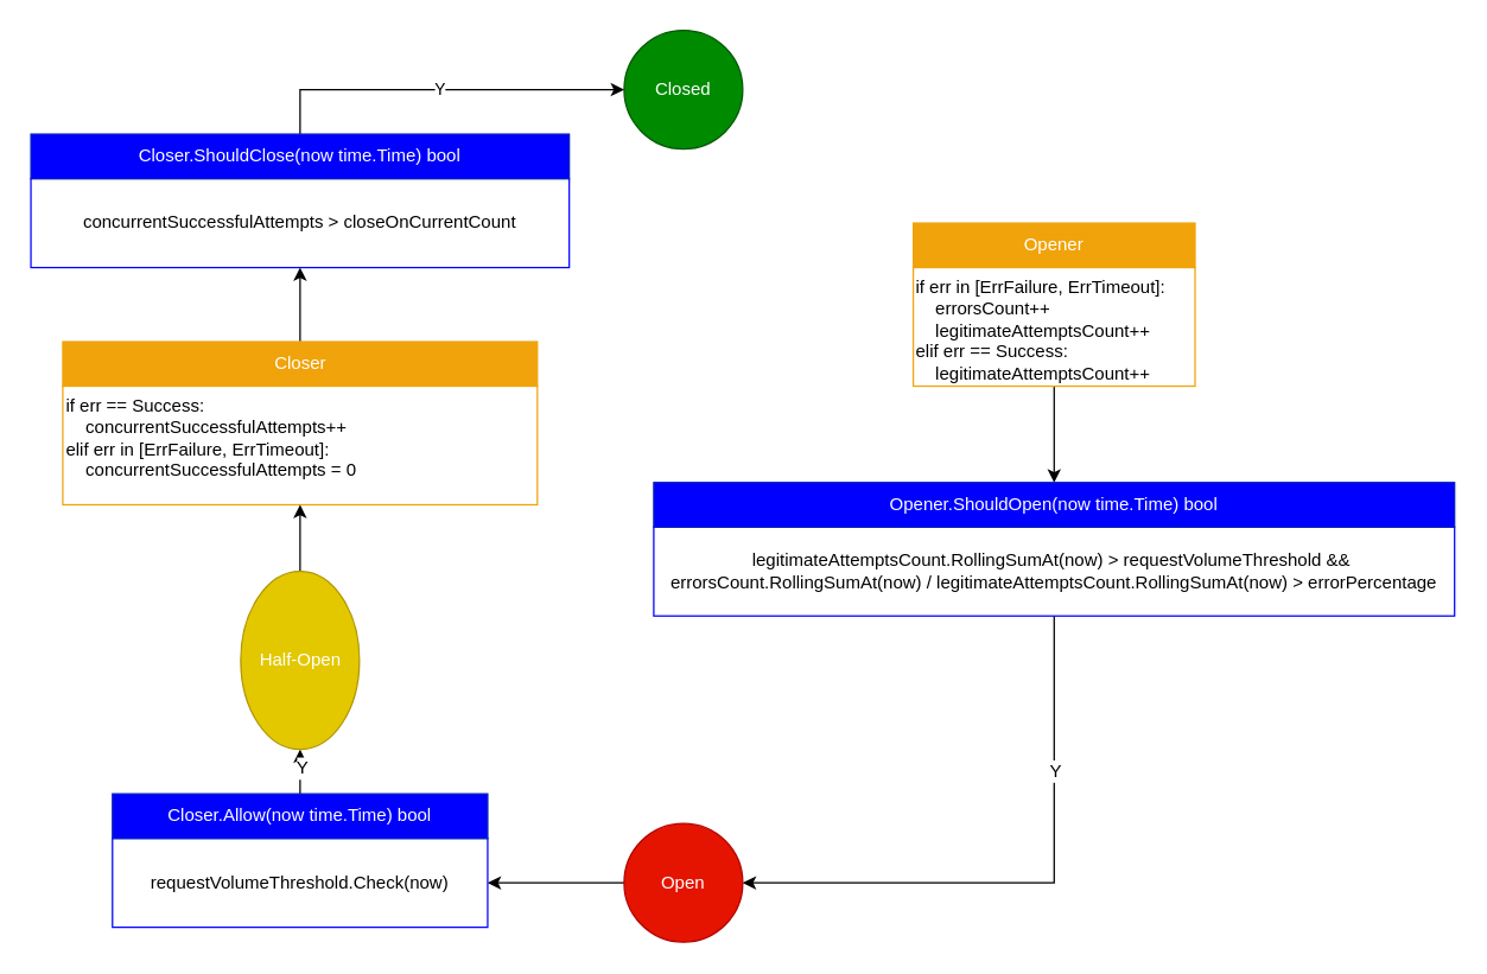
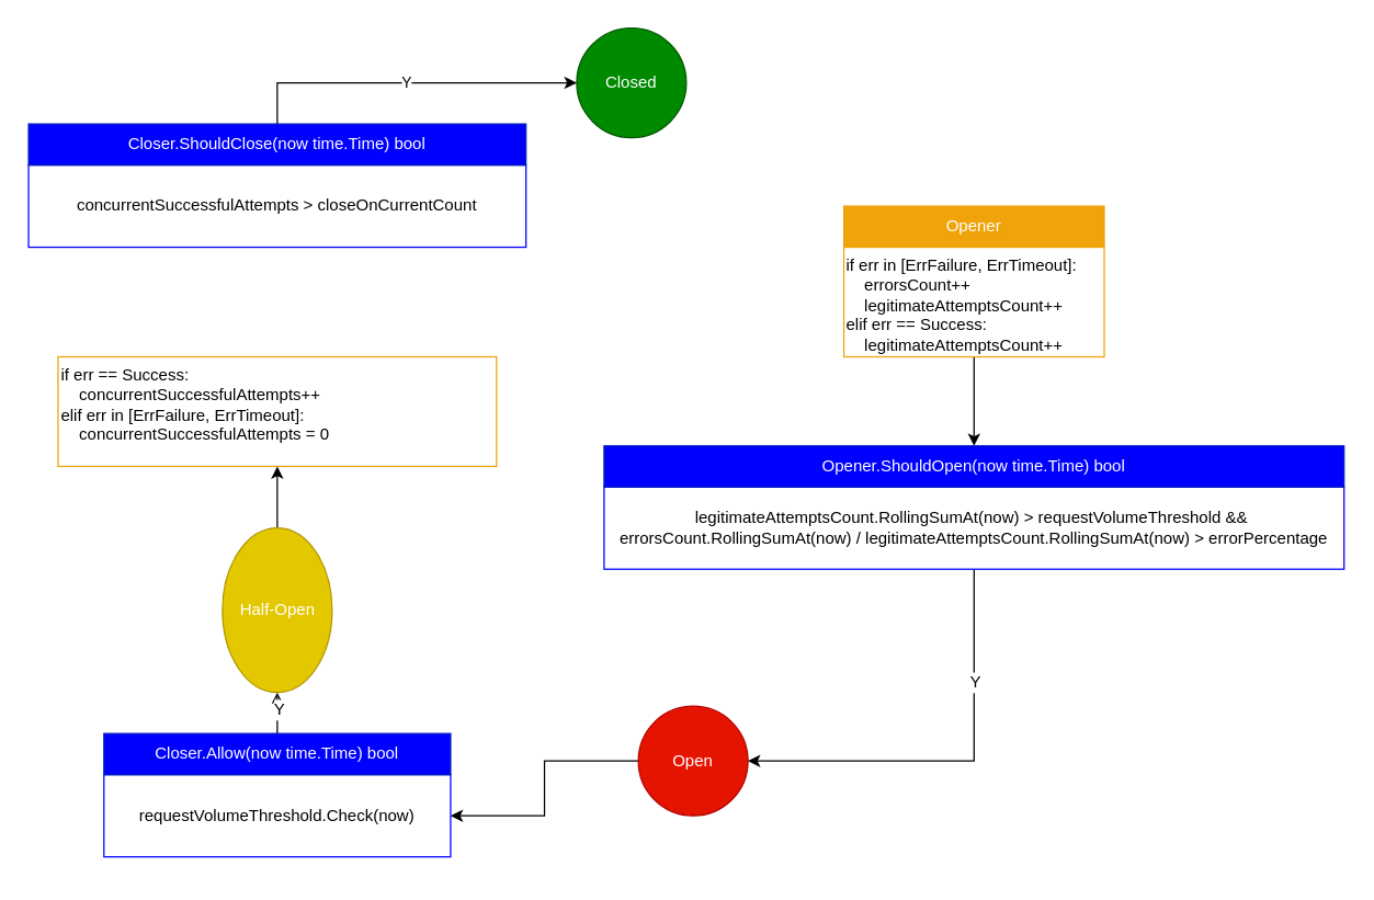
  <mxCell id="0" />
  <mxCell id="1" parent="0" />
  <mxCell id="2" value="Closed" style="ellipse;whiteSpace=wrap;html=1;aspect=fixed;fillColor=#008a00;strokeColor=#005700;fontColor=#ffffff;" vertex="1" parent="1"><mxGeometry x="420" y="20" width="80" height="80" as="geometry" /></mxCell>
  <mxCell id="3" style="edgeStyle=orthogonalEdgeStyle;rounded=0;orthogonalLoop=1;jettySize=auto;html=1;entryX=1;entryY=0.5;entryDx=0;entryDy=0;fontColor=#FFFFFF;" edge="1" parent="1" source="4" target="12"><mxGeometry relative="1" as="geometry" /></mxCell>
- <mxCell id="4" value="Open" style="ellipse;whiteSpace=wrap;html=1;aspect=fixed;fillColor=#e51400;strokeColor=#B20000;fontColor=#ffffff;" vertex="1" parent="1"><mxGeometry x="420" y="555" width="80" height="80" as="geometry" /></mxCell>
+ <mxCell id="4" value="Open" style="ellipse;whiteSpace=wrap;html=1;aspect=fixed;fillColor=#e51400;strokeColor=#B20000;fontColor=#ffffff;" vertex="1" parent="1"><mxGeometry x="465" y="515" width="80" height="80" as="geometry" /></mxCell>
  <mxCell id="5" value="&lt;span style=&quot;background-color: rgb(240 , 163 , 10)&quot;&gt;Opener&lt;/span&gt;" style="rounded=0;whiteSpace=wrap;html=1;fillColor=#f0a30a;strokeColor=#F0A30A;fontColor=#ffffff;" vertex="1" parent="1"><mxGeometry x="615" y="150" width="190" height="30" as="geometry" /></mxCell>
  <mxCell id="6" style="rounded=0;orthogonalLoop=1;jettySize=auto;html=1;edgeStyle=orthogonalEdgeStyle;" edge="1" parent="1" source="7" target="11"><mxGeometry relative="1" as="geometry" /></mxCell>
  <mxCell id="7" value="if err in [ErrFailure, ErrTimeout]:&lt;br&gt;&amp;nbsp; &amp;nbsp; errorsCount++&lt;br&gt;&amp;nbsp; &amp;nbsp; legitimateAttemptsCount++&lt;br&gt;elif err == Success:&lt;br&gt;&amp;nbsp; &amp;nbsp; legitimateAttemptsCount++" style="rounded=0;whiteSpace=wrap;html=1;align=left;labelPosition=center;verticalLabelPosition=middle;verticalAlign=top;strokeColor=#F0A30A;" vertex="1" parent="1"><mxGeometry x="615" y="180" width="190" height="80" as="geometry" /></mxCell>
  <mxCell id="8" style="edgeStyle=orthogonalEdgeStyle;rounded=0;orthogonalLoop=1;jettySize=auto;html=1;entryX=1;entryY=0.5;entryDx=0;entryDy=0;exitX=0.5;exitY=1;exitDx=0;exitDy=0;" edge="1" parent="1" source="10" target="4"><mxGeometry relative="1" as="geometry"><mxPoint x="765" y="370" as="sourcePoint" /></mxGeometry></mxCell>
  <mxCell id="9" value="&lt;font color=&quot;#000000&quot;&gt;Y&lt;/font&gt;" style="text;html=1;resizable=0;points=[];align=center;verticalAlign=middle;labelBackgroundColor=#ffffff;fontColor=#FFFFFF;" vertex="1" connectable="0" parent="8"><mxGeometry x="-0.48" y="-72" relative="1" as="geometry"><mxPoint x="72" y="3" as="offset" /></mxGeometry></mxCell>
  <mxCell id="10" value="&lt;span style=&quot;background-color: rgb(255 , 255 , 255)&quot;&gt;legitimateAttemptsCount.RollingSumAt(now) &amp;gt;&amp;nbsp;requestVolumeThreshold &amp;amp;&amp;amp;&amp;nbsp;&lt;/span&gt;&lt;br&gt;&lt;span style=&quot;background-color: rgb(255 , 255 , 255)&quot;&gt;errorsCount.RollingSumAt(now) / legitimateAttemptsCount.RollingSumAt(now)&amp;nbsp;&lt;/span&gt;&lt;span style=&quot;background-color: rgb(255 , 255 , 255)&quot;&gt;&amp;gt; errorPercentage&lt;/span&gt;" style="rounded=0;whiteSpace=wrap;html=1;strokeColor=#0000FF;" vertex="1" parent="1"><mxGeometry x="440" y="355" width="540" height="60" as="geometry" /></mxCell>
  <mxCell id="11" value="&lt;span style=&quot;background-color: rgb(0 , 0 , 255)&quot;&gt;Opener.ShouldOpen(now time.Time) bool&lt;/span&gt;" style="rounded=0;whiteSpace=wrap;html=1;fillColor=#0000FF;strokeColor=#001DBC;fontColor=#FFFFFF;" vertex="1" parent="1"><mxGeometry x="440" y="325" width="540" height="30" as="geometry" /></mxCell>
  <mxCell id="12" value="requestVolumeThreshold.Check(now)" style="rounded=0;whiteSpace=wrap;html=1;strokeColor=#0000FF;" vertex="1" parent="1"><mxGeometry x="75" y="565" width="253" height="60" as="geometry" /></mxCell>
- <mxCell id="13" style="edgeStyle=orthogonalEdgeStyle;rounded=0;orthogonalLoop=1;jettySize=auto;html=1;entryX=0.5;entryY=1;entryDx=0;entryDy=0;fontColor=#FFFFFF;" edge="1" parent="1" source="15" target="23"><mxGeometry relative="1" as="geometry" /></mxCell>
+ <mxCell id="13" style="edgeStyle=orthogonalEdgeStyle;rounded=0;orthogonalLoop=1;jettySize=auto;html=1;entryX=0.5;entryY=1;entryDx=0;entryDy=0;fontColor=#FFFFFF;endArrow=open;" edge="1" parent="1" source="15" target="23"><mxGeometry relative="1" as="geometry" /></mxCell>
  <mxCell id="14" value="&lt;font color=&quot;#000000&quot;&gt;Y&lt;/font&gt;" style="text;html=1;resizable=0;points=[];align=center;verticalAlign=middle;labelBackgroundColor=#ffffff;fontColor=#FFFFFF;" vertex="1" connectable="0" parent="13"><mxGeometry x="-0.103" y="1" relative="1" as="geometry"><mxPoint as="offset" /></mxGeometry></mxCell>
  <mxCell id="15" value="&lt;span style=&quot;background-color: rgb(0 , 0 , 255)&quot;&gt;Closer.Allow(now time.Time) bool&lt;/span&gt;" style="rounded=0;whiteSpace=wrap;html=1;fillColor=#0000FF;strokeColor=#001DBC;fontColor=#FFFFFF;" vertex="1" parent="1"><mxGeometry x="75" y="535" width="253" height="30" as="geometry" /></mxCell>
- <mxCell id="16" style="edgeStyle=orthogonalEdgeStyle;rounded=0;orthogonalLoop=1;jettySize=auto;html=1;fontColor=#FFFFFF;" edge="1" parent="1" source="17" target="20"><mxGeometry relative="1" as="geometry" /></mxCell>
- <mxCell id="17" value="&lt;span style=&quot;background-color: rgb(240 , 163 , 10)&quot;&gt;Closer&lt;/span&gt;" style="rounded=0;whiteSpace=wrap;html=1;fillColor=#f0a30a;strokeColor=#F0A30A;fontColor=#ffffff;" vertex="1" parent="1"><mxGeometry x="41.5" y="230" width="320" height="30" as="geometry" /></mxCell>
  <mxCell id="18" value="if err == Success:&lt;br&gt;&amp;nbsp; &amp;nbsp; concurrentSuccessfulAttempts++&lt;br&gt;elif err in [ErrFailure, ErrTimeout]:&lt;br&gt;&amp;nbsp; &amp;nbsp; concurrentSuccessfulAttempts = 0" style="rounded=0;whiteSpace=wrap;html=1;align=left;labelPosition=center;verticalLabelPosition=middle;verticalAlign=top;strokeColor=#F0A30A;" vertex="1" parent="1"><mxGeometry x="41.5" y="260" width="320" height="80" as="geometry" /></mxCell>
  <mxCell id="19" value="&lt;font color=&quot;#000000&quot;&gt;Y&lt;/font&gt;" style="edgeStyle=orthogonalEdgeStyle;rounded=0;orthogonalLoop=1;jettySize=auto;html=1;entryX=0;entryY=0.5;entryDx=0;entryDy=0;fontColor=#FFFFFF;exitX=0.5;exitY=0;exitDx=0;exitDy=0;" edge="1" parent="1" source="21" target="2"><mxGeometry relative="1" as="geometry" /></mxCell>
  <mxCell id="20" value="&lt;span style=&quot;text-align: left&quot;&gt;concurrentSuccessfulAttempts &amp;gt;&amp;nbsp;&lt;/span&gt;closeOnCurrentCount" style="rounded=0;whiteSpace=wrap;html=1;strokeColor=#0000FF;" vertex="1" parent="1"><mxGeometry x="20" y="120" width="363" height="60" as="geometry" /></mxCell>
  <mxCell id="21" value="&lt;span style=&quot;background-color: rgb(0 , 0 , 255)&quot;&gt;Closer.ShouldClose(now time.Time) bool&lt;/span&gt;" style="rounded=0;whiteSpace=wrap;html=1;fillColor=#0000FF;strokeColor=#001DBC;fontColor=#FFFFFF;" vertex="1" parent="1"><mxGeometry x="20" y="90" width="363" height="30" as="geometry" /></mxCell>
  <mxCell id="22" style="edgeStyle=orthogonalEdgeStyle;rounded=0;orthogonalLoop=1;jettySize=auto;html=1;fontColor=#FFFFFF;" edge="1" parent="1" source="23" target="18"><mxGeometry relative="1" as="geometry" /></mxCell>
  <mxCell id="23" value="Half-Open" style="ellipse;whiteSpace=wrap;html=1;aspect=fixed;fillColor=#e3c800;strokeColor=#B09500;fontColor=#ffffff;" vertex="1" parent="1"><mxGeometry x="161.5" y="385" width="80" height="120" as="geometry" /></mxCell>
